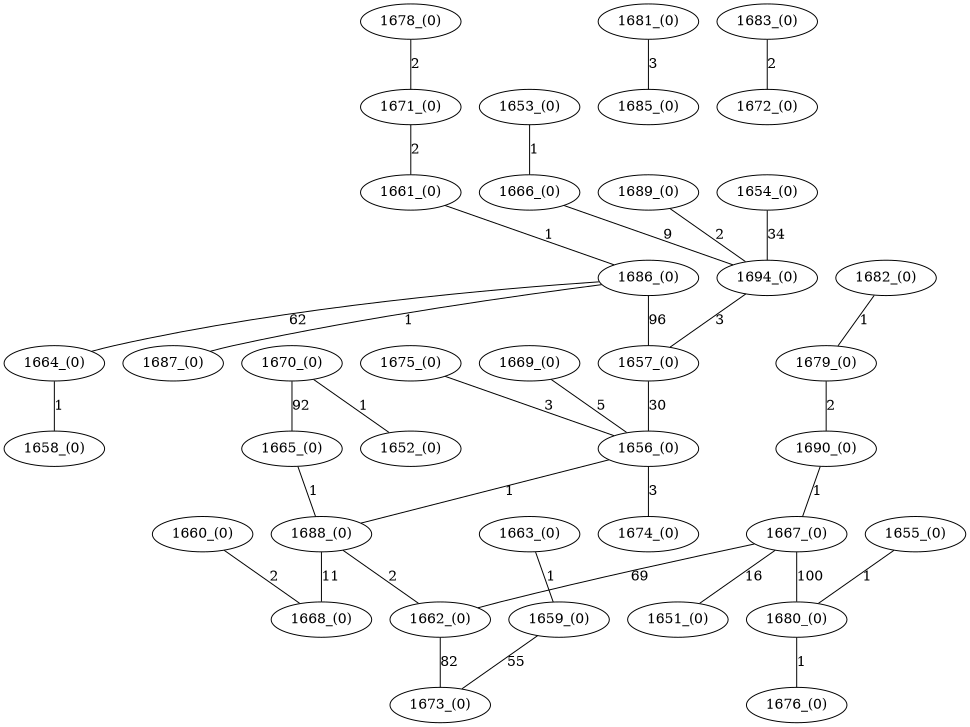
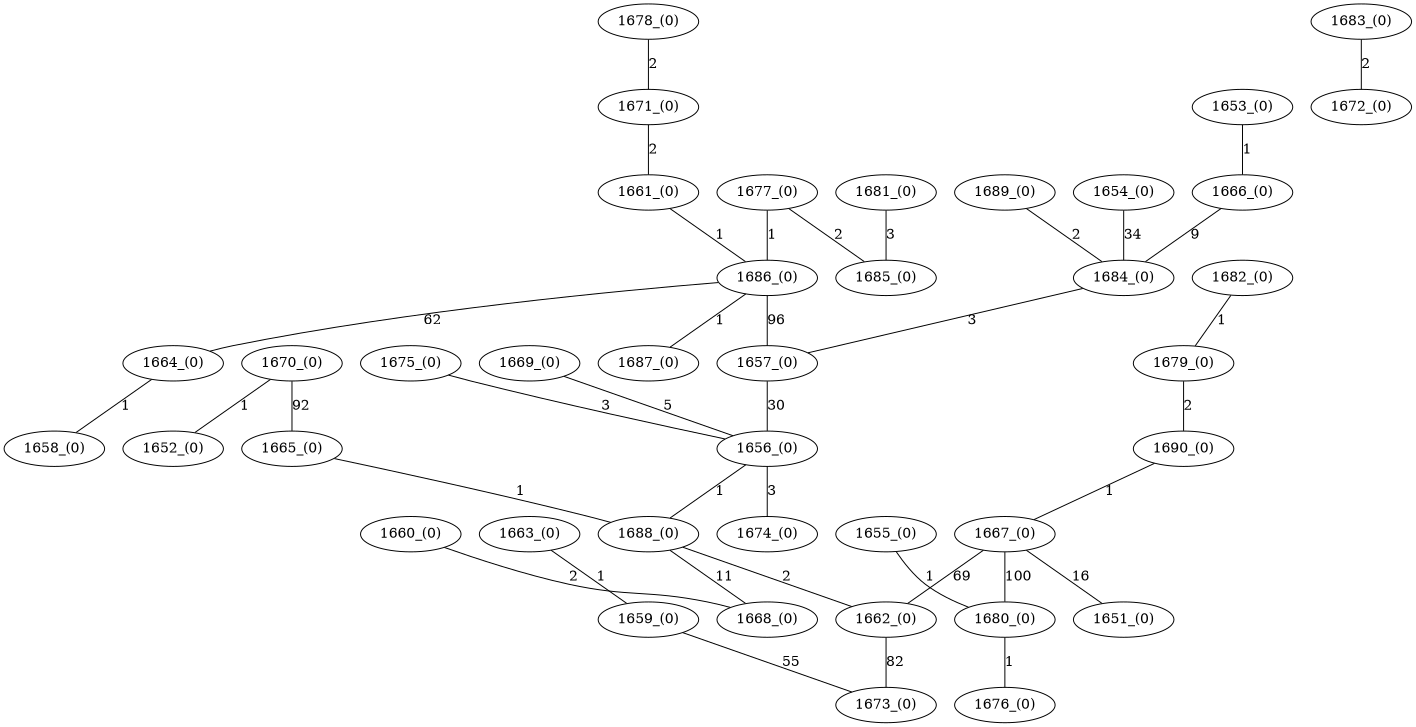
  graph {
    node [weight=0]
    edge [weight=1]
    "1667_(0)"
    "1651_(0)"
    "1662_(0)"
    "1680_(0)"
    "1673_(0)"
    "1676_(0)"
    "1659_(0)"
    "1690_(0)"
    "1663_(0)"
    "1655_(0)"
    "1688_(0)"
    "1668_(0)"
    "1656_(0)"
    "1674_(0)"
    "1657_(0)"
-   "1684_(0)" [label="1694_(0)"]
+   "1684_(0)"
    "1686_(0)"
    "1664_(0)"
    "1687_(0)"
    "1658_(0)"
    "1654_(0)"
    "1666_(0)"
    "1661_(0)"
    "1665_(0)"
    "1670_(0)"
    "1652_(0)"
+   "1677_(0)"
    "1685_(0)"
    "1653_(0)"
    "1679_(0)"
    "1682_(0)"
    "1683_(0)"
    "1672_(0)"
    "1660_(0)"
    "1689_(0)"
    "1671_(0)"
    "1678_(0)"
    "1675_(0)"
    "1681_(0)"
    "1669_(0)"
    "1667_(0)" -- "1651_(0)" [label=16 weight=16]
    "1667_(0)" -- "1662_(0)" [label=69 weight=69]
    "1667_(0)" -- "1680_(0)" [label=100 weight=100]
    "1662_(0)" -- "1673_(0)" [label=82 weight=82]
    "1680_(0)" -- "1676_(0)" [label=1]
    "1659_(0)" -- "1673_(0)" [label=55 weight=55]
    "1690_(0)" -- "1667_(0)" [label=1]
    "1663_(0)" -- "1659_(0)" [label=1]
    "1655_(0)" -- "1680_(0)" [label=1]
    "1688_(0)" -- "1662_(0)" [label=2 weight=2]
    "1688_(0)" -- "1668_(0)" [label=11 weight=11]
    "1656_(0)" -- "1688_(0)" [label=1]
    "1656_(0)" -- "1674_(0)" [label=3 weight=3]
    "1657_(0)" -- "1656_(0)" [label=30 weight=30]
    "1684_(0)" -- "1657_(0)" [label=3 weight=3]
    "1686_(0)" -- "1657_(0)" [label=96 weight=96]
    "1686_(0)" -- "1664_(0)" [label=62 weight=60]
    "1686_(0)" -- "1687_(0)" [label=1]
    "1664_(0)" -- "1658_(0)" [label=1]
    "1654_(0)" -- "1684_(0)" [label=34 weight=34]
    "1666_(0)" -- "1684_(0)" [label=9 weight=9]
    "1661_(0)" -- "1686_(0)" [label=1]
    "1665_(0)" -- "1688_(0)" [label=1]
    "1670_(0)" -- "1665_(0)" [label=92 weight=92]
    "1670_(0)" -- "1652_(0)" [label=1]
+   "1677_(0)" -- "1686_(0)" [label=1]
+   "1677_(0)" -- "1685_(0)" [label=2 weight=2]
    "1653_(0)" -- "1666_(0)" [label=1]
    "1679_(0)" -- "1690_(0)" [label=2 weight=2]
    "1682_(0)" -- "1679_(0)" [label=1]
    "1683_(0)" -- "1672_(0)" [label=2 weight=2]
    "1660_(0)" -- "1668_(0)" [label=2 weight=2]
    "1689_(0)" -- "1684_(0)" [label=2 weight=2]
    "1671_(0)" -- "1661_(0)" [label=2 weight=2]
    "1678_(0)" -- "1671_(0)" [label=2 weight=2]
    "1675_(0)" -- "1656_(0)" [label=3 weight=3]
    "1681_(0)" -- "1685_(0)" [label=3 weight=3]
    "1669_(0)" -- "1656_(0)" [label=5 weight=5]
  }
